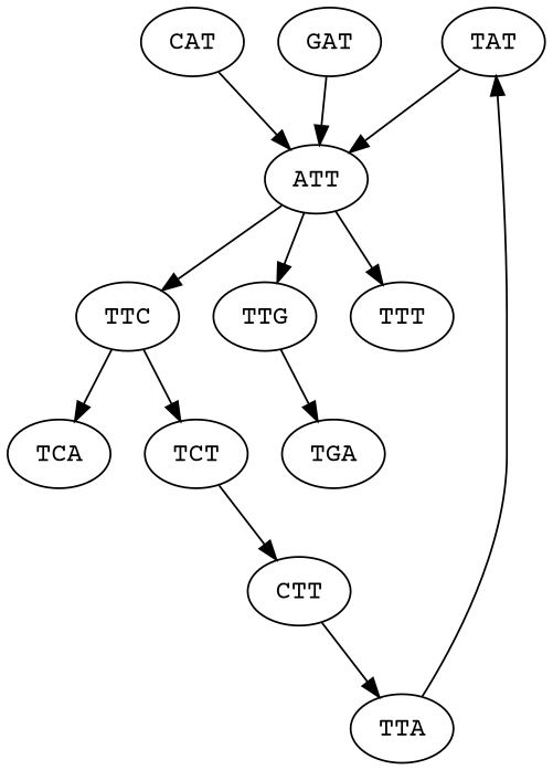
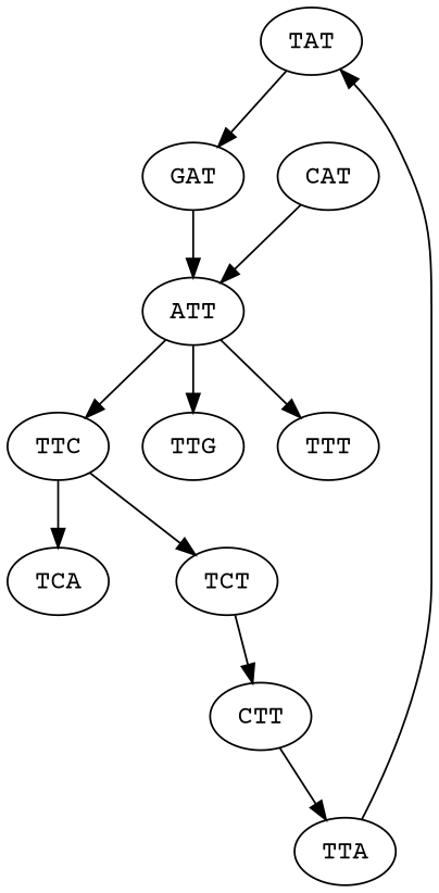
  digraph {
    fontname="Courier Prime"
    node [fontname="Courier Prime"]
    edge [fontname="Courier Prime"]
    TAT
    ATT
    TTC
    TTG
    TTT
    TCA
    TCT
-   TGA
    CAT
    GAT
    CTT
    TTA
-   TAT -> ATT
+   TAT -> GAT
    ATT -> TTC
    ATT -> TTG
    ATT -> TTT
    TTC -> TCA
    TTC -> TCT
-   TTG -> TGA
    TCT -> CTT
    CAT -> ATT
    GAT -> ATT
    CTT -> TTA
    TTA -> TAT
  }
